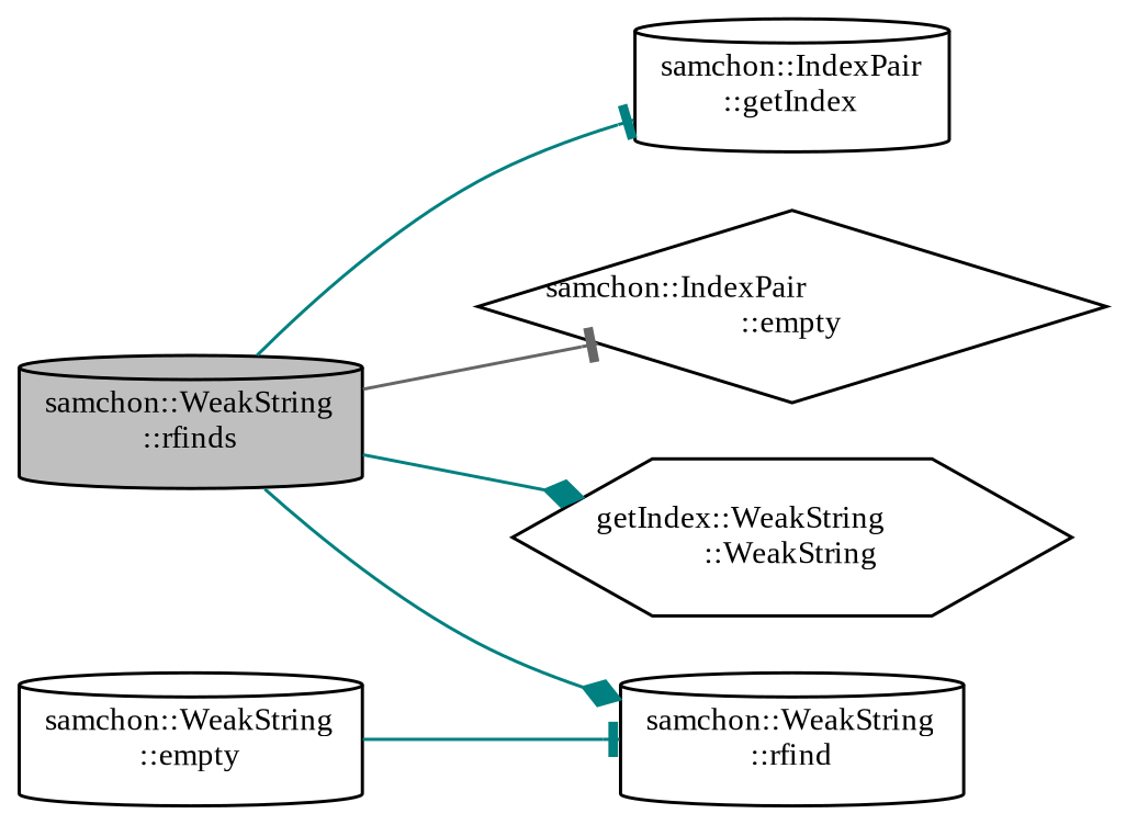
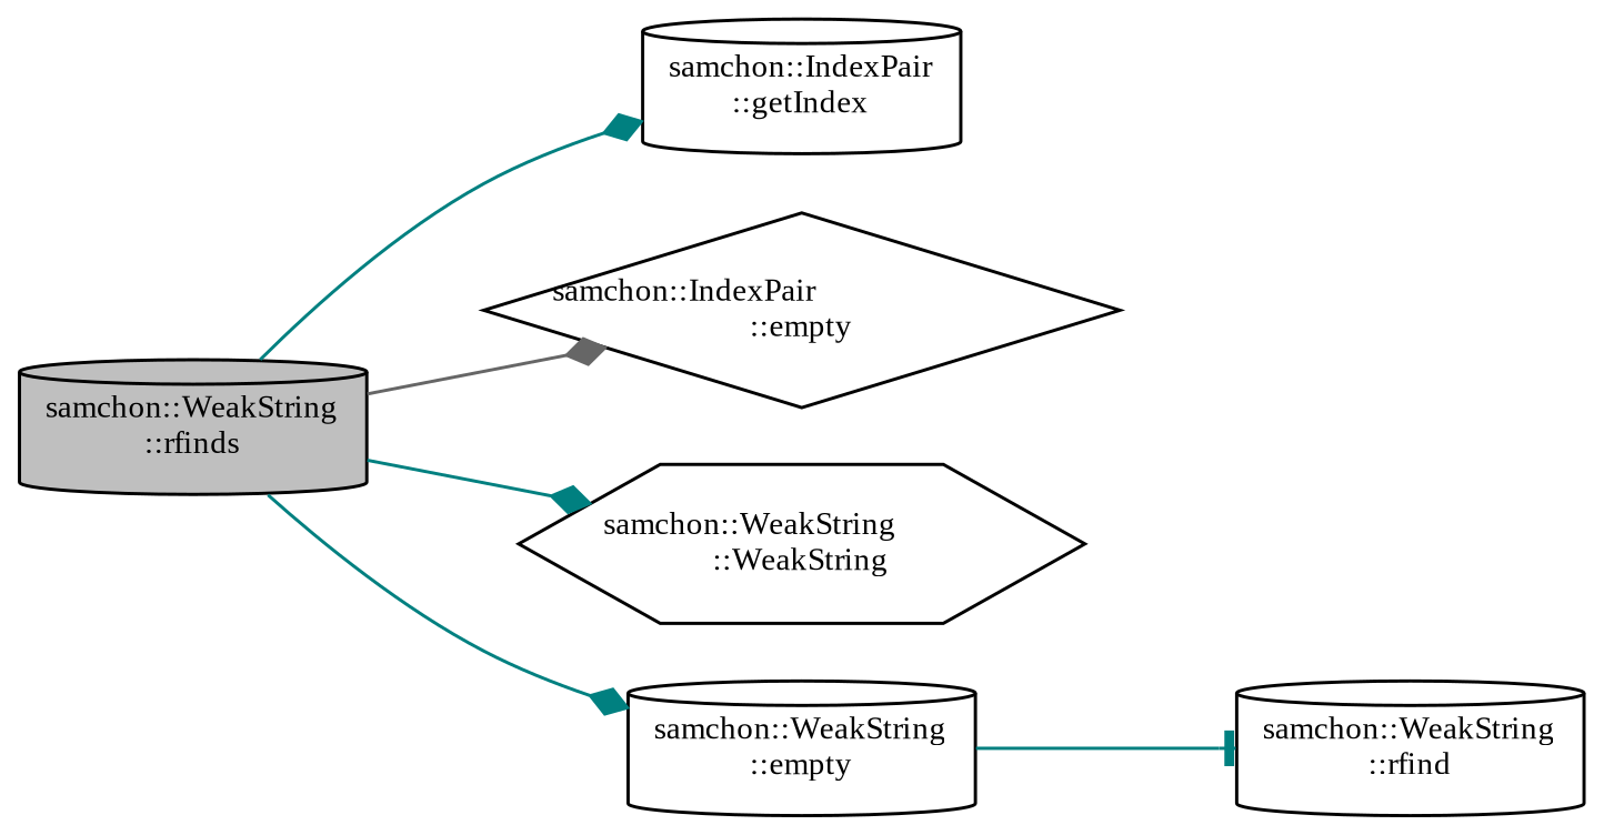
  digraph {
    fontname="Liberation Serif"
    rankdir=LR
    node [color=black fillcolor=white fontname="Liberation Serif" fontsize=10 shape=cylinder style=filled]
    edge [arrowhead=diamond color=teal fontname="Liberation Serif" fontsize=10 labelfontname=Helvetica labelfontsize=10 style=solid]
    n1 [fillcolor=grey75 fontcolor=black height=0.2 label="samchon::WeakString\l::rfinds" width=0.4]
    n2 [height=0.2 label="samchon::IndexPair\l::getIndex" width=0.4]
    n3 [height=0.2 label="samchon::IndexPair\l::empty" shape=diamond width=0.4]
    n4 [height=0.2 label="samchon::WeakString\l::rfind" width=0.4]
-   n5 [height=0.2 label="getIndex::WeakString\l::WeakString" shape=hexagon width=0.4]
+   n5 [height=0.2 label="samchon::WeakString\l::WeakString" shape=hexagon width=0.4]
    n6 [height=0.2 label="samchon::WeakString\l::empty" width=0.4]
-   n1 -> n2 [arrowhead=tee]
-   n1 -> n3 [arrowhead=tee color=gray40]
-   n1 -> n4
+   n1 -> n2
+   n1 -> n3 [color=gray40]
+   n1 -> n6
    n1 -> n5
    n6 -> n4 [arrowhead=tee]
  }
